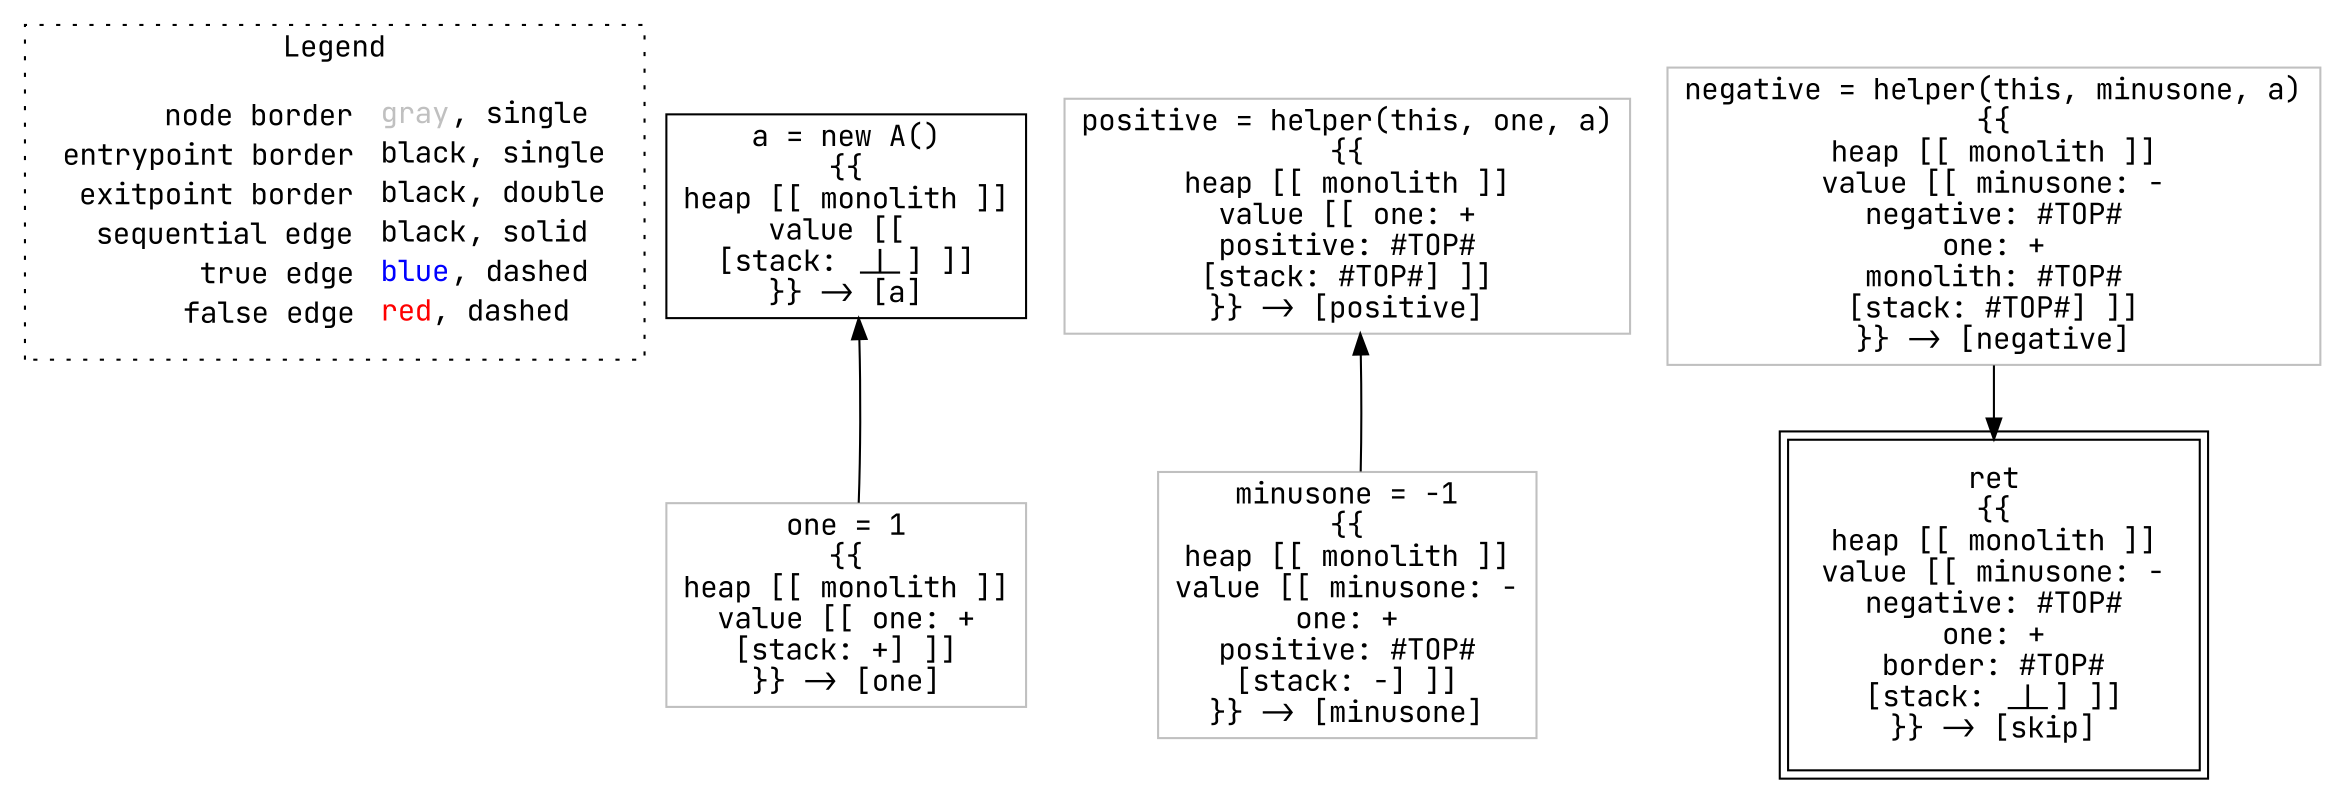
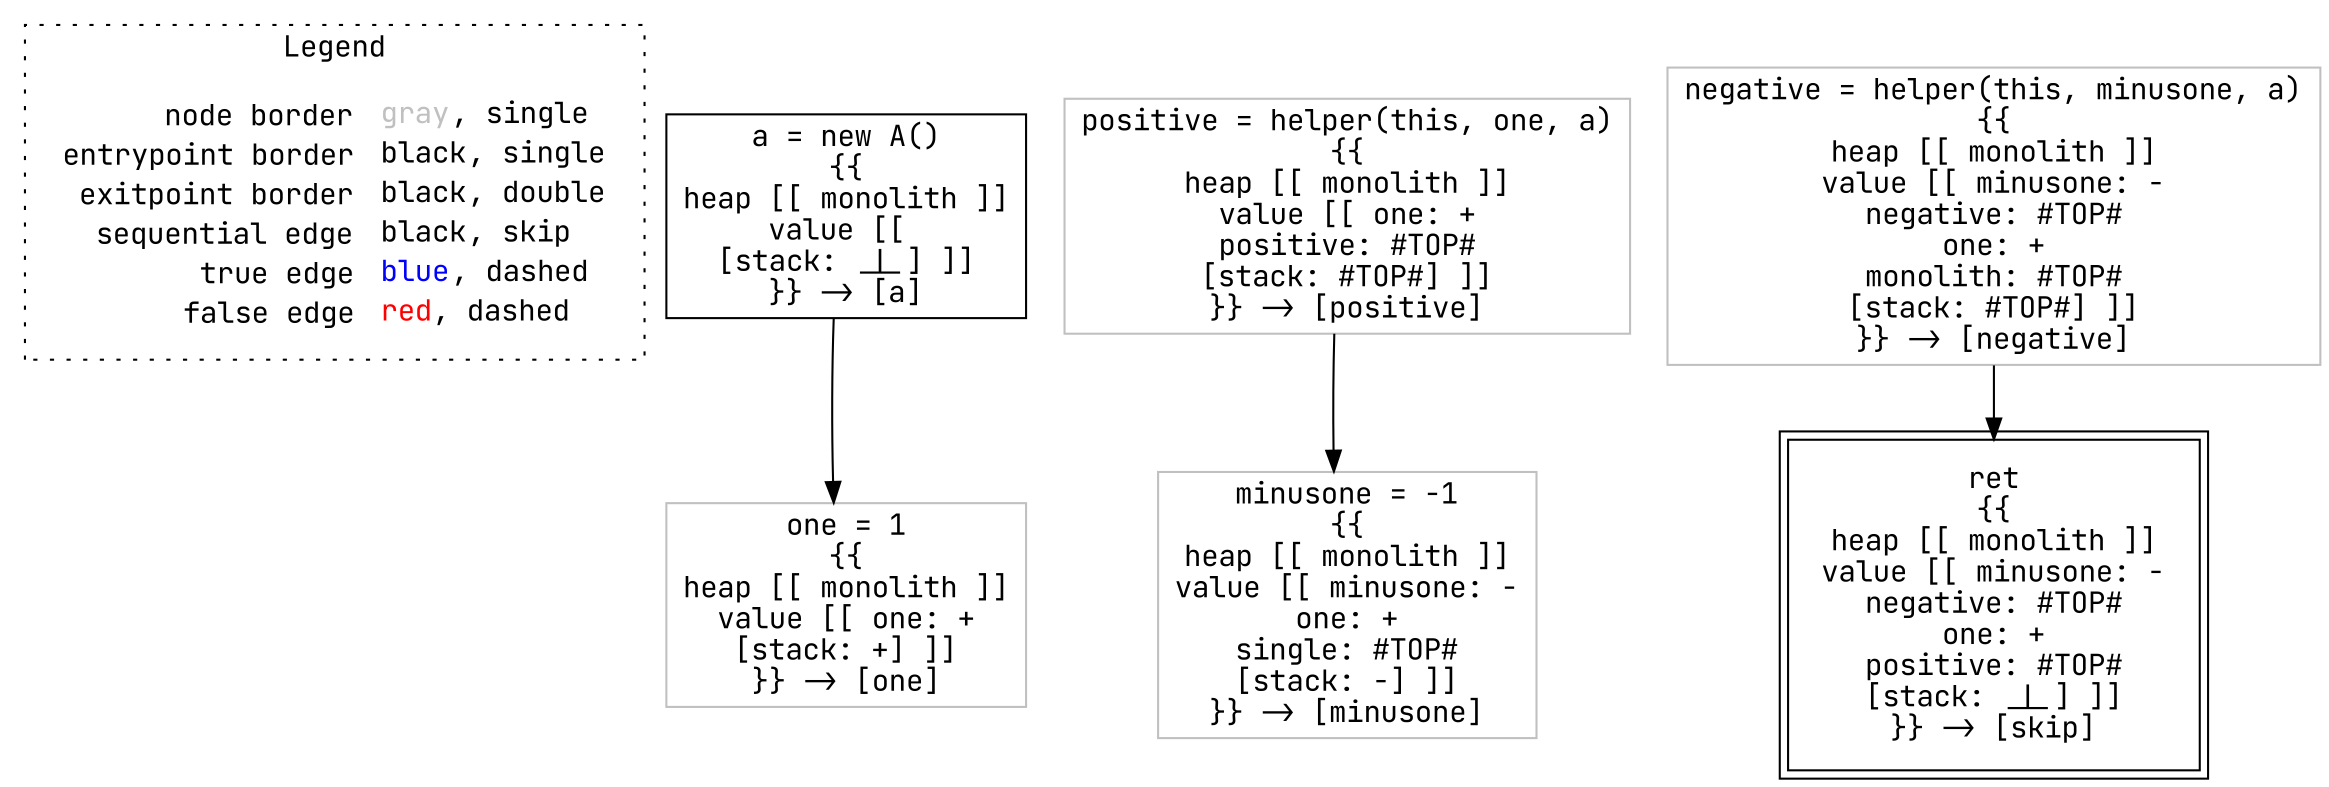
  digraph {
    fontname="JetBrains Mono"
    node [fontname="JetBrains Mono" shape=rect color=gray]
    edge [color=black fontname="JetBrains Mono"]
-   n1 [label=<<table border="0" cellpadding="2" cellspacing="0" cellborder="0"><tr><td align="right">node border&nbsp;</td><td align="left"><font color="gray">gray</font>, single</td></tr><tr><td align="right">entrypoint border&nbsp;</td><td align="left"><font color="black">black</font>, single</td></tr><tr><td align="right">exitpoint border&nbsp;</td><td align="left"><font color="black">black</font>, double</td></tr><tr><td align="right">sequential edge&nbsp;</td><td align="left"><font color="black">black</font>, solid</td></tr><tr><td align="right">true edge&nbsp;</td><td align="left"><font color="blue">blue</font>, dashed</td></tr><tr><td align="right">false edge&nbsp;</td><td align="left"><font color="red">red</font>, dashed</td></tr></table>> shape=plaintext color=""]
+   n1 [label=<<table border="0" cellpadding="2" cellspacing="0" cellborder="0"><tr><td align="right">node border&nbsp;</td><td align="left"><font color="gray">gray</font>, single</td></tr><tr><td align="right">entrypoint border&nbsp;</td><td align="left"><font color="black">black</font>, single</td></tr><tr><td align="right">exitpoint border&nbsp;</td><td align="left"><font color="black">black</font>, double</td></tr><tr><td align="right">sequential edge&nbsp;</td><td align="left"><font color="black">black</font>, skip</td></tr><tr><td align="right">true edge&nbsp;</td><td align="left"><font color="blue">blue</font>, dashed</td></tr><tr><td align="right">false edge&nbsp;</td><td align="left"><font color="red">red</font>, dashed</td></tr></table>> shape=plaintext color=""]
    n2 [color=black label=<a = new A()<BR/>{{<BR/>heap [[ monolith ]]<BR/>value [[ <BR/>[stack: _|_] ]]<BR/>}} -&gt; [a]>]
    n3 [label=<one = 1<BR/>{{<BR/>heap [[ monolith ]]<BR/>value [[ one: +<BR/>[stack: +] ]]<BR/>}} -&gt; [one]>]
    n4 [label=<positive = helper(this, one, a)<BR/>{{<BR/>heap [[ monolith ]]<BR/>value [[ one: +<BR/>positive: #TOP#<BR/>[stack: #TOP#] ]]<BR/>}} -&gt; [positive]>]
-   n5 [label=<minusone = -1<BR/>{{<BR/>heap [[ monolith ]]<BR/>value [[ minusone: -<BR/>one: +<BR/>positive: #TOP#<BR/>[stack: -] ]]<BR/>}} -&gt; [minusone]>]
+   n5 [label=<minusone = -1<BR/>{{<BR/>heap [[ monolith ]]<BR/>value [[ minusone: -<BR/>one: +<BR/>single: #TOP#<BR/>[stack: -] ]]<BR/>}} -&gt; [minusone]>]
    n6 [label=<negative = helper(this, minusone, a)<BR/>{{<BR/>heap [[ monolith ]]<BR/>value [[ minusone: -<BR/>negative: #TOP#<BR/>one: +<BR/>monolith: #TOP#<BR/>[stack: #TOP#] ]]<BR/>}} -&gt; [negative]>]
-   n7 [color=black label=<ret<BR/>{{<BR/>heap [[ monolith ]]<BR/>value [[ minusone: -<BR/>negative: #TOP#<BR/>one: +<BR/>border: #TOP#<BR/>[stack: _|_] ]]<BR/>}} -&gt; [skip]> peripheries=2]
+   n7 [color=black label=<ret<BR/>{{<BR/>heap [[ monolith ]]<BR/>value [[ minusone: -<BR/>negative: #TOP#<BR/>one: +<BR/>positive: #TOP#<BR/>[stack: _|_] ]]<BR/>}} -&gt; [skip]> peripheries=2]
    subgraph cluster_1 {
      label=Legend
      style=dotted
      n1
    }
-   n3 -> n2
-   n5 -> n4
+   n2 -> n3
+   n4 -> n5
    n6 -> n7
  }
